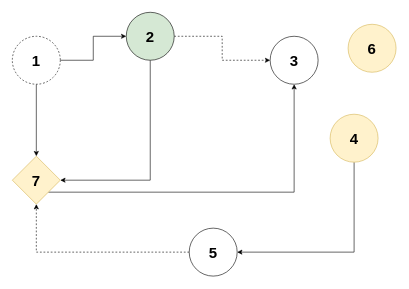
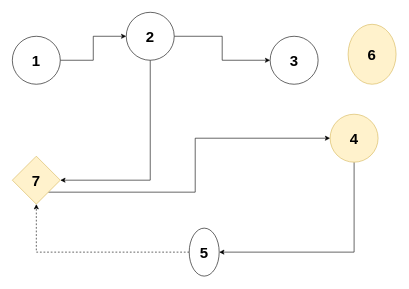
  <mxCell id="0" />
  <mxCell id="1" parent="0" />
  <mxCell id="2" style="edgeStyle=orthogonalEdgeStyle;rounded=0;orthogonalLoop=1;jettySize=auto;html=1;exitX=1;exitY=0.5;exitDx=0;exitDy=0;strokeColor=default;" edge="1" parent="1" source="4" target="9"><mxGeometry relative="1" as="geometry" /></mxCell>
- <mxCell id="3" style="edgeStyle=orthogonalEdgeStyle;rounded=0;orthogonalLoop=1;jettySize=auto;html=1;exitX=0.5;exitY=1;exitDx=0;exitDy=0;" edge="1" parent="1" source="4" target="6"><mxGeometry relative="1" as="geometry" /></mxCell>
- <mxCell id="4" value="&lt;b&gt;&lt;font style=&quot;font-size: 25px;&quot;&gt;1&lt;/font&gt;&lt;/b&gt;" style="ellipse;whiteSpace=wrap;html=1;aspect=fixed;dashed=1;" vertex="1" parent="1"><mxGeometry x="20" y="60" width="80" height="80" as="geometry" /></mxCell>
- <mxCell id="5" style="edgeStyle=orthogonalEdgeStyle;rounded=0;orthogonalLoop=1;jettySize=auto;html=1;exitX=1;exitY=1;exitDx=0;exitDy=0;" edge="1" parent="1" source="6" target="10"><mxGeometry relative="1" as="geometry" /></mxCell>
+ <mxCell id="4" value="&lt;b&gt;&lt;font style=&quot;font-size: 25px;&quot;&gt;1&lt;/font&gt;&lt;/b&gt;" style="ellipse;whiteSpace=wrap;html=1;aspect=fixed;" vertex="1" parent="1"><mxGeometry x="20" y="60" width="80" height="80" as="geometry" /></mxCell>
+ <mxCell id="5" style="edgeStyle=orthogonalEdgeStyle;rounded=0;orthogonalLoop=1;jettySize=auto;html=1;exitX=1;exitY=1;exitDx=0;exitDy=0;" edge="1" parent="1" source="6" target="15"><mxGeometry relative="1" as="geometry" /></mxCell>
  <mxCell id="6" value="&lt;b&gt;&lt;font style=&quot;font-size: 25px;&quot;&gt;7&lt;/font&gt;&lt;/b&gt;" style="rhombus;whiteSpace=wrap;html=1;aspect=fixed;fillColor=#fff2cc;strokeColor=#d6b656;" vertex="1" parent="1"><mxGeometry x="20" y="260" width="80" height="80" as="geometry" /></mxCell>
- <mxCell id="7" style="edgeStyle=orthogonalEdgeStyle;rounded=0;orthogonalLoop=1;jettySize=auto;html=1;exitX=1;exitY=0.5;exitDx=0;exitDy=0;dashed=1;" edge="1" parent="1" source="9" target="10"><mxGeometry relative="1" as="geometry" /></mxCell>
+ <mxCell id="7" style="edgeStyle=orthogonalEdgeStyle;rounded=0;orthogonalLoop=1;jettySize=auto;html=1;exitX=1;exitY=0.5;exitDx=0;exitDy=0;" edge="1" parent="1" source="9" target="10"><mxGeometry relative="1" as="geometry" /></mxCell>
  <mxCell id="8" style="edgeStyle=orthogonalEdgeStyle;rounded=0;orthogonalLoop=1;jettySize=auto;html=1;exitX=0.5;exitY=1;exitDx=0;exitDy=0;entryX=1;entryY=0.5;entryDx=0;entryDy=0;" edge="1" parent="1" source="9" target="6"><mxGeometry relative="1" as="geometry" /></mxCell>
- <mxCell id="9" value="&lt;b&gt;&lt;font style=&quot;font-size: 25px;&quot;&gt;2&lt;/font&gt;&lt;/b&gt;" style="ellipse;whiteSpace=wrap;html=1;aspect=fixed;fillColor=#d5e8d4;" vertex="1" parent="1"><mxGeometry x="210" y="20" width="80" height="80" as="geometry" /></mxCell>
+ <mxCell id="9" value="&lt;b&gt;&lt;font style=&quot;font-size: 25px;&quot;&gt;2&lt;/font&gt;&lt;/b&gt;" style="ellipse;whiteSpace=wrap;html=1;aspect=fixed;" vertex="1" parent="1"><mxGeometry x="210" y="20" width="80" height="80" as="geometry" /></mxCell>
  <mxCell id="10" value="&lt;b&gt;&lt;font style=&quot;font-size: 25px;&quot;&gt;3&lt;/font&gt;&lt;/b&gt;" style="ellipse;whiteSpace=wrap;html=1;aspect=fixed;" vertex="1" parent="1"><mxGeometry x="450" y="60" width="80" height="80" as="geometry" /></mxCell>
  <mxCell id="11" style="edgeStyle=orthogonalEdgeStyle;rounded=0;orthogonalLoop=1;jettySize=auto;html=1;dashed=1;" edge="1" parent="1" source="12" target="6"><mxGeometry relative="1" as="geometry" /></mxCell>
- <mxCell id="12" value="&lt;b&gt;&lt;font style=&quot;font-size: 25px;&quot;&gt;5&lt;/font&gt;&lt;/b&gt;" style="ellipse;whiteSpace=wrap;html=1;aspect=fixed;" vertex="1" parent="1"><mxGeometry x="315" y="380" width="80" height="80" as="geometry" /></mxCell>
- <mxCell id="13" value="&lt;b&gt;&lt;font style=&quot;font-size: 25px;&quot;&gt;6&lt;/font&gt;&lt;/b&gt;" style="ellipse;whiteSpace=wrap;html=1;aspect=fixed;fillColor=#fff2cc;strokeColor=#d6b656;" vertex="1" parent="1"><mxGeometry x="580" y="40" width="80" height="80" as="geometry" /></mxCell>
+ <mxCell id="12" value="&lt;b&gt;&lt;font style=&quot;font-size: 25px;&quot;&gt;5&lt;/font&gt;&lt;/b&gt;" style="ellipse;whiteSpace=wrap;html=1;aspect=fixed;" vertex="1" parent="1"><mxGeometry x="315" y="380" width="50" height="80" as="geometry" /></mxCell>
+ <mxCell id="13" value="&lt;b&gt;&lt;font style=&quot;font-size: 25px;&quot;&gt;6&lt;/font&gt;&lt;/b&gt;" style="ellipse;whiteSpace=wrap;html=1;aspect=fixed;fillColor=#fff2cc;strokeColor=#d6b656;" vertex="1" parent="1"><mxGeometry x="580" y="40" width="80" height="100" as="geometry" /></mxCell>
  <mxCell id="14" style="edgeStyle=orthogonalEdgeStyle;rounded=0;orthogonalLoop=1;jettySize=auto;html=1;exitX=0.5;exitY=1;exitDx=0;exitDy=0;entryX=1;entryY=0.5;entryDx=0;entryDy=0;" edge="1" parent="1" source="15" target="12"><mxGeometry relative="1" as="geometry" /></mxCell>
  <mxCell id="15" value="&lt;b&gt;&lt;font style=&quot;font-size: 25px;&quot;&gt;4&lt;/font&gt;&lt;/b&gt;" style="ellipse;whiteSpace=wrap;html=1;aspect=fixed;fillColor=#fff2cc;strokeColor=#d6b656;" vertex="1" parent="1"><mxGeometry x="550" y="190" width="80" height="80" as="geometry" /></mxCell>
